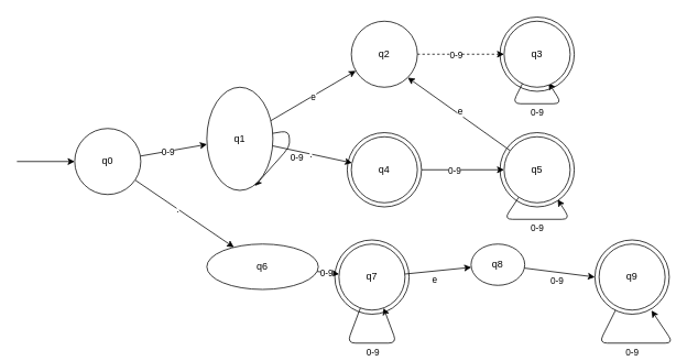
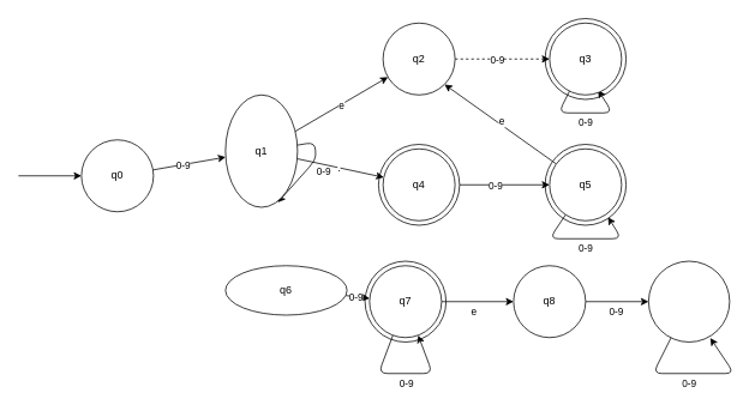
  <mxCell id="0" />
  <mxCell id="1" parent="0" />
  <mxCell id="2" value="q5" style="ellipse;whiteSpace=wrap;html=1;aspect=fixed;" vertex="1" parent="1"><mxGeometry x="605" y="20" width="90" height="90" as="geometry" /></mxCell>
  <mxCell id="3" value="q5" style="ellipse;whiteSpace=wrap;html=1;aspect=fixed;" vertex="1" parent="1"><mxGeometry x="605" y="160" width="90" height="90" as="geometry" /></mxCell>
  <mxCell id="4" value="" style="edgeStyle=none;html=1;" edge="1" parent="1" source="6" target="49"><mxGeometry relative="1" as="geometry" /></mxCell>
  <mxCell id="5" value="0-9" style="edgeLabel;html=1;align=center;verticalAlign=middle;resizable=0;points=[];" vertex="1" connectable="0" parent="4"><mxGeometry x="-0.212" y="-1" relative="1" as="geometry"><mxPoint as="offset" /></mxGeometry></mxCell>
  <mxCell id="6" value="q5" style="ellipse;whiteSpace=wrap;html=1;aspect=fixed;" vertex="1" parent="1"><mxGeometry x="420" y="160" width="90" height="90" as="geometry" /></mxCell>
  <mxCell id="7" value="q5" style="ellipse;whiteSpace=wrap;html=1;aspect=fixed;" vertex="1" parent="1"><mxGeometry x="405" y="290" width="90" height="90" as="geometry" /></mxCell>
  <mxCell id="8" value="" style="edgeStyle=none;html=1;" edge="1" parent="1" source="12" target="19"><mxGeometry relative="1" as="geometry" /></mxCell>
  <mxCell id="9" value="0-9" style="edgeLabel;html=1;align=center;verticalAlign=middle;resizable=0;points=[];" vertex="1" connectable="0" parent="8"><mxGeometry x="-0.189" y="-1" relative="1" as="geometry"><mxPoint as="offset" /></mxGeometry></mxCell>
- <mxCell id="10" value="" style="edgeStyle=none;html=1;" edge="1" parent="1" source="12" target="28"><mxGeometry relative="1" as="geometry" /></mxCell>
- <mxCell id="11" value="." style="edgeLabel;html=1;align=center;verticalAlign=middle;resizable=0;points=[];" vertex="1" connectable="0" parent="10"><mxGeometry x="-0.139" relative="1" as="geometry"><mxPoint as="offset" /></mxGeometry></mxCell>
  <mxCell id="12" value="q0" style="ellipse;whiteSpace=wrap;html=1;aspect=fixed;" vertex="1" parent="1"><mxGeometry x="90" y="155" width="80" height="80" as="geometry" /></mxCell>
  <mxCell id="13" value="" style="edgeStyle=none;html=1;" edge="1" parent="1" source="19" target="22"><mxGeometry relative="1" as="geometry" /></mxCell>
  <mxCell id="14" value="e" style="edgeLabel;html=1;align=center;verticalAlign=middle;resizable=0;points=[];" vertex="1" connectable="0" parent="13"><mxGeometry x="-0.025" y="-2" relative="1" as="geometry"><mxPoint y="-1" as="offset" /></mxGeometry></mxCell>
  <mxCell id="15" style="edgeStyle=none;html=1;entryX=0.725;entryY=0.957;entryDx=0;entryDy=0;entryPerimeter=0;" edge="1" parent="1" source="19" target="19"><mxGeometry relative="1" as="geometry"><mxPoint x="320" y="215" as="targetPoint" /><Array as="points"><mxPoint x="250" y="215" /></Array></mxGeometry></mxCell>
  <mxCell id="16" value="0-9" style="edgeLabel;html=1;align=center;verticalAlign=middle;resizable=0;points=[];" vertex="1" connectable="0" parent="15"><mxGeometry x="-0.133" relative="1" as="geometry"><mxPoint x="11" y="10" as="offset" /></mxGeometry></mxCell>
  <mxCell id="17" value="" style="edgeStyle=none;html=1;" edge="1" parent="1" source="19" target="44"><mxGeometry relative="1" as="geometry" /></mxCell>
  <mxCell id="18" value="." style="edgeLabel;html=1;align=center;verticalAlign=middle;resizable=0;points=[];" vertex="1" connectable="0" parent="17"><mxGeometry x="-0.05" y="-1" relative="1" as="geometry"><mxPoint as="offset" /></mxGeometry></mxCell>
  <mxCell id="19" value="q1" style="ellipse;whiteSpace=wrap;html=1;aspect=fixed;" vertex="1" parent="1"><mxGeometry x="250" y="105" width="80" height="125" as="geometry" /></mxCell>
  <mxCell id="20" value="" style="edgeStyle=none;html=1;dashed=1;" edge="1" parent="1" source="22" target="25"><mxGeometry relative="1" as="geometry" /></mxCell>
  <mxCell id="21" value="0-9" style="edgeLabel;html=1;align=center;verticalAlign=middle;resizable=0;points=[];" vertex="1" connectable="0" parent="20"><mxGeometry x="-0.129" y="-1" relative="1" as="geometry"><mxPoint as="offset" /></mxGeometry></mxCell>
  <mxCell id="22" value="q2" style="ellipse;whiteSpace=wrap;html=1;aspect=fixed;" vertex="1" parent="1"><mxGeometry x="425" y="25" width="80" height="80" as="geometry" /></mxCell>
  <mxCell id="23" style="edgeStyle=none;html=1;entryX=0.673;entryY=0.931;entryDx=0;entryDy=0;entryPerimeter=0;elbow=horizontal;" edge="1" parent="1" source="25" target="25"><mxGeometry relative="1" as="geometry"><mxPoint x="690" y="125" as="targetPoint" /><Array as="points"><mxPoint x="620" y="125" /></Array></mxGeometry></mxCell>
  <mxCell id="24" value="0-9" style="edgeLabel;html=1;align=center;verticalAlign=middle;resizable=0;points=[];" vertex="1" connectable="0" parent="23"><mxGeometry x="-0.238" relative="1" as="geometry"><mxPoint x="12" y="10" as="offset" /></mxGeometry></mxCell>
  <mxCell id="25" value="q3" style="ellipse;whiteSpace=wrap;html=1;aspect=fixed;" vertex="1" parent="1"><mxGeometry x="610" y="25" width="80" height="80" as="geometry" /></mxCell>
  <mxCell id="26" value="" style="edgeStyle=none;html=1;" edge="1" parent="1" source="28" target="34"><mxGeometry relative="1" as="geometry" /></mxCell>
  <mxCell id="27" value="0-9" style="edgeLabel;html=1;align=center;verticalAlign=middle;resizable=0;points=[];" vertex="1" connectable="0" parent="26"><mxGeometry x="-0.189" relative="1" as="geometry"><mxPoint as="offset" /></mxGeometry></mxCell>
  <mxCell id="28" value="q6" style="ellipse;whiteSpace=wrap;html=1;aspect=fixed;" vertex="1" parent="1"><mxGeometry x="250" y="295" width="135" height="55" as="geometry" /></mxCell>
  <mxCell id="29" value="" style="endArrow=classic;html=1;entryX=0;entryY=0.5;entryDx=0;entryDy=0;" edge="1" parent="1" target="12"><mxGeometry width="50" height="50" relative="1" as="geometry"><mxPoint x="20" y="195" as="sourcePoint" /><mxPoint x="70" y="195" as="targetPoint" /></mxGeometry></mxCell>
  <mxCell id="30" style="edgeStyle=none;html=1;" edge="1" parent="1" source="34" target="34"><mxGeometry relative="1" as="geometry"><mxPoint x="450" y="435" as="targetPoint" /><Array as="points"><mxPoint x="420" y="415" /></Array></mxGeometry></mxCell>
  <mxCell id="31" value="0-9" style="edgeLabel;html=1;align=center;verticalAlign=middle;resizable=0;points=[];" vertex="1" connectable="0" parent="30"><mxGeometry x="-0.064" y="-3" relative="1" as="geometry"><mxPoint x="5" y="7" as="offset" /></mxGeometry></mxCell>
  <mxCell id="32" value="" style="edgeStyle=none;html=1;" edge="1" parent="1" source="34" target="37"><mxGeometry relative="1" as="geometry" /></mxCell>
  <mxCell id="33" value="e" style="edgeLabel;html=1;align=center;verticalAlign=middle;resizable=0;points=[];" vertex="1" connectable="0" parent="32"><mxGeometry x="-0.12" relative="1" as="geometry"><mxPoint y="10" as="offset" /></mxGeometry></mxCell>
  <mxCell id="34" value="q7" style="ellipse;whiteSpace=wrap;html=1;aspect=fixed;" vertex="1" parent="1"><mxGeometry x="410" y="295" width="80" height="80" as="geometry" /></mxCell>
  <mxCell id="35" value="" style="edgeStyle=none;html=1;entryX=0;entryY=0.5;entryDx=0;entryDy=0;" edge="1" parent="1" source="37" target="42"><mxGeometry relative="1" as="geometry"><mxPoint x="610" y="445" as="targetPoint" /></mxGeometry></mxCell>
  <mxCell id="36" value="0-9" style="edgeLabel;html=1;align=center;verticalAlign=middle;resizable=0;points=[];" vertex="1" connectable="0" parent="35"><mxGeometry x="-0.062" y="-3" relative="1" as="geometry"><mxPoint y="7" as="offset" /></mxGeometry></mxCell>
- <mxCell id="37" value="q8" style="ellipse;whiteSpace=wrap;html=1;aspect=fixed;" vertex="1" parent="1"><mxGeometry x="570" y="295" width="65" height="50" as="geometry" /></mxCell>
+ <mxCell id="37" value="q8" style="ellipse;whiteSpace=wrap;html=1;aspect=fixed;" vertex="1" parent="1"><mxGeometry x="570" y="295" width="80" height="80" as="geometry" /></mxCell>
  <mxCell id="38" value="" style="group" vertex="1" connectable="0" parent="1"><mxGeometry x="720" y="290" width="90" height="90" as="geometry" /></mxCell>
  <mxCell id="39" style="edgeStyle=none;html=1;entryX=0.761;entryY=0.949;entryDx=0;entryDy=0;entryPerimeter=0;" edge="1" parent="38" target="42"><mxGeometry relative="1" as="geometry"><mxPoint x="75" y="85" as="targetPoint" /><mxPoint x="25" y="85" as="sourcePoint" /><Array as="points"><mxPoint x="5" y="125" /><mxPoint x="95" y="125" /></Array></mxGeometry></mxCell>
  <mxCell id="40" value="0-9" style="edgeLabel;html=1;align=center;verticalAlign=middle;resizable=0;points=[];" vertex="1" connectable="0" parent="39"><mxGeometry x="-0.098" y="-1" relative="1" as="geometry"><mxPoint x="2" y="9" as="offset" /></mxGeometry></mxCell>
  <mxCell id="41" value="" style="group" vertex="1" connectable="0" parent="38"><mxGeometry width="90" height="90" as="geometry" /></mxCell>
  <mxCell id="42" value="" style="ellipse;whiteSpace=wrap;html=1;aspect=fixed;" vertex="1" parent="41"><mxGeometry width="90" height="90" as="geometry" /></mxCell>
- <mxCell id="43" value="q9" style="ellipse;whiteSpace=wrap;html=1;aspect=fixed;" vertex="1" parent="41"><mxGeometry x="5" y="5" width="80" height="80" as="geometry" /></mxCell>
  <mxCell id="44" value="q4" style="ellipse;whiteSpace=wrap;html=1;aspect=fixed;" vertex="1" parent="1"><mxGeometry x="425" y="165" width="80" height="80" as="geometry" /></mxCell>
  <mxCell id="45" style="edgeStyle=none;html=1;entryX=0.811;entryY=0.949;entryDx=0;entryDy=0;entryPerimeter=0;elbow=vertical;" edge="1" parent="1" source="49" target="49"><mxGeometry relative="1" as="geometry"><mxPoint x="690" y="265" as="targetPoint" /><Array as="points"><mxPoint x="610" y="265" /></Array></mxGeometry></mxCell>
  <mxCell id="46" value="0-9" style="edgeLabel;html=1;align=center;verticalAlign=middle;resizable=0;points=[];" vertex="1" connectable="0" parent="45"><mxGeometry x="-0.121" y="2" relative="1" as="geometry"><mxPoint x="10" y="12" as="offset" /></mxGeometry></mxCell>
  <mxCell id="47" style="edgeStyle=none;html=1;entryX=1;entryY=1;entryDx=0;entryDy=0;" edge="1" parent="1" source="49" target="22"><mxGeometry relative="1" as="geometry" /></mxCell>
  <mxCell id="48" value="e" style="edgeLabel;html=1;align=center;verticalAlign=middle;resizable=0;points=[];" vertex="1" connectable="0" parent="47"><mxGeometry x="0.012" y="-3" relative="1" as="geometry"><mxPoint as="offset" /></mxGeometry></mxCell>
  <mxCell id="49" value="q5" style="ellipse;whiteSpace=wrap;html=1;aspect=fixed;" vertex="1" parent="1"><mxGeometry x="610" y="165" width="80" height="80" as="geometry" /></mxCell>
